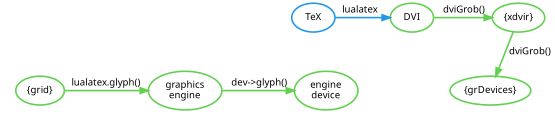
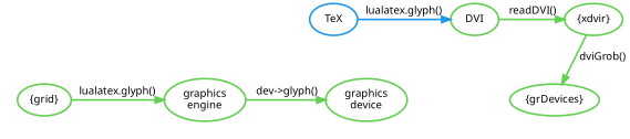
  digraph {
    fontname="Noto Sans"
    node [color="#61D04F" fillcolor=white fontcolor=black fontname="Noto Sans" fontsize=12 penwidth=2 style=filled]
    edge [color="#61D04F" fontcolor=black fontname="Noto Sans" fontsize=12 penwidth=2]
    n1 [color="#2297E6" label=TeX]
    n2 [label=DVI]
    n3 [label="{xdvir}"]
    origin [style=invis]
    n5 [label="{grDevices}"]
    n6 [label="graphics\nengine"]
-   n7 [label="engine\ndevice"]
+   n7 [label="graphics\ndevice"]
    n8 [label="{grid}"]
    subgraph sub_1 {
      rank=same
      n1
      n2
      n3
    }
    subgraph cluster_2 {
      color=none
      subgraph sub_3 {
        color=none
        rank=same
        origin
        n5
        n6
        n7
        n8
      }
    }
-   n1 -> n2 [color="#2297E6" label="lualatex  "]
-   n2 -> n3 [label=" dviGrob()"]
+   n1 -> n2 [color="#2297E6" label="lualatex.glyph()"]
+   n2 -> n3 [label=" readDVI()"]
    n3 -> n5 [label=" dviGrob()"]
    origin -> n1 [style=invis]
    origin -> n5 [style=invis]
    n6 -> n7 [label=" dev->glyph()"]
    n8 -> n6 [label="lualatex.glyph()"]
  }
